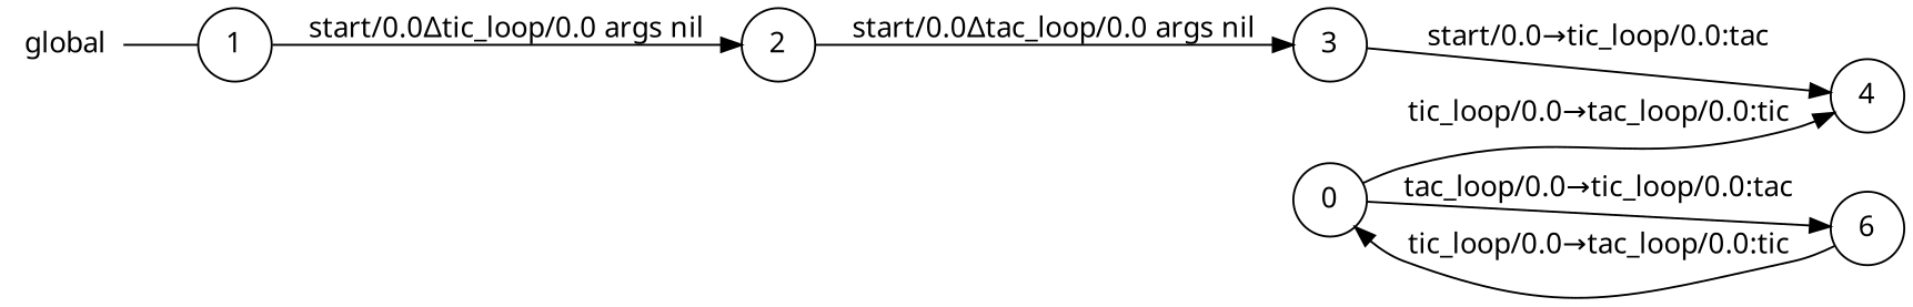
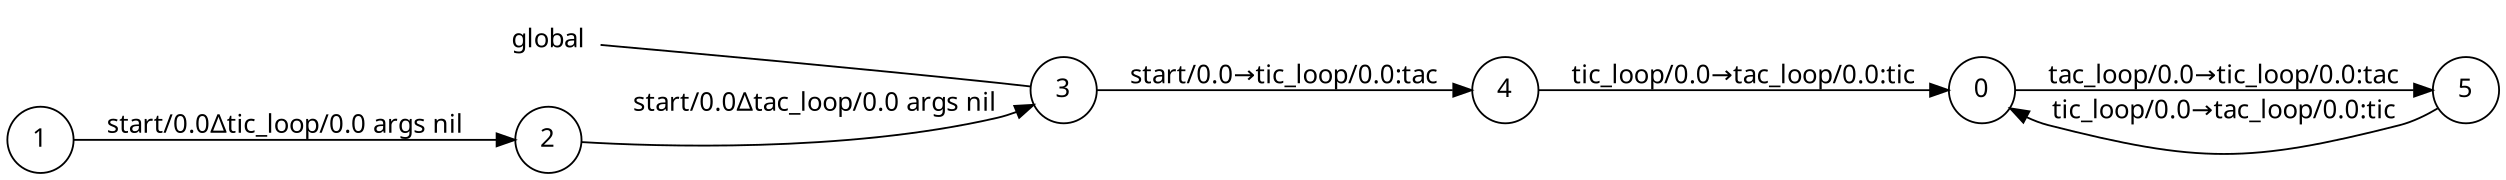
  digraph {
    fontname="Noto Sans"
    rankdir=LR
    node [fontname="Noto Sans" shape=circle]
    edge [fontname="Noto Sans"]
    n1 [label=global shape=plaintext]
    n2 [label=1]
    n3 [label=2]
    n4 [label=3]
    n5 [label=4]
    n6 [label=0]
-   n7 [label=6]
-   n1 -> n2 [arrowhead=none]
+   n7 [label=5]
+   n1 -> n4 [arrowhead=none]
    n2 -> n3 [label="start/0.0Δtic_loop/0.0 args nil"]
    n3 -> n4 [label="start/0.0Δtac_loop/0.0 args nil"]
    n4 -> n5 [label="start/0.0→tic_loop/0.0:tac"]
-   n6 -> n5 [label="tic_loop/0.0→tac_loop/0.0:tic"]
+   n5 -> n6 [label="tic_loop/0.0→tac_loop/0.0:tic"]
    n6 -> n7 [label="tac_loop/0.0→tic_loop/0.0:tac"]
    n7 -> n6 [label="tic_loop/0.0→tac_loop/0.0:tic"]
  }
